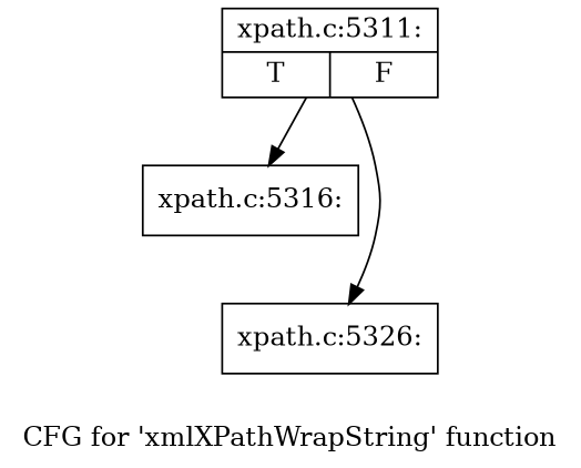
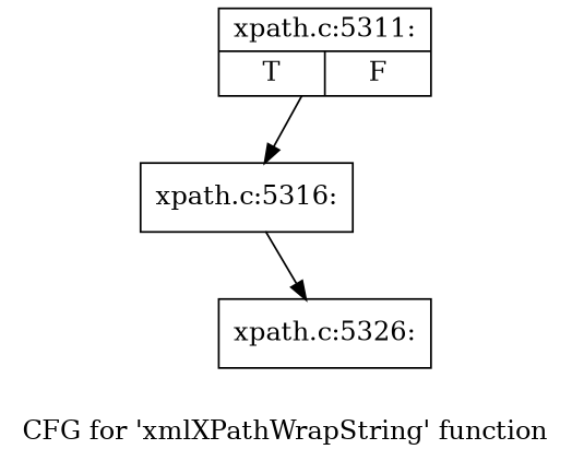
  digraph {
    label="CFG for 'xmlXPathWrapString' function"
    node [shape=record]
    n1 [label="{xpath.c:5311:|{<s0>T|<s1>F}}"]
    n2 [label="{xpath.c:5316:}"]
    n3 [label="{xpath.c:5326:}"]
    n1 -> n2
-   n1 -> n3
+   n2 -> n3
  }
